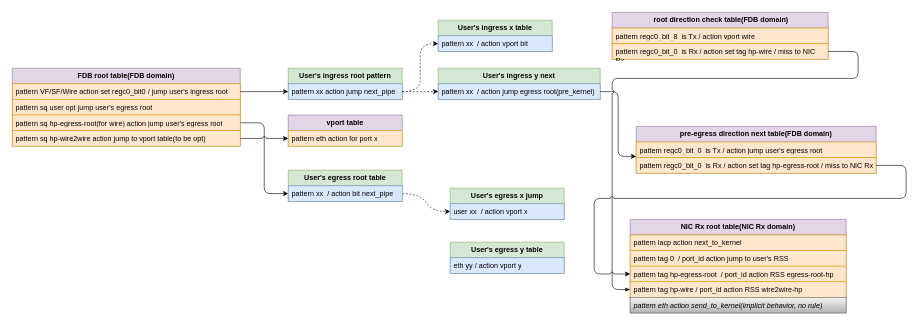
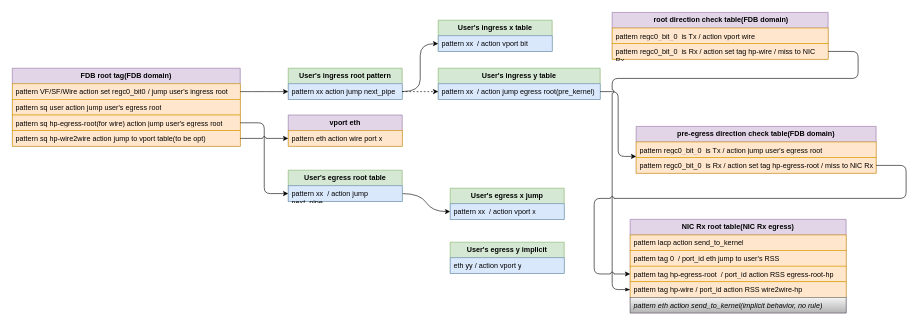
  <mxCell id="0" />
  <mxCell id="1" parent="0" />
- <mxCell id="2" value="&lt;b&gt;FDB root table(FDB domain)&lt;/b&gt;" style="swimlane;fontStyle=0;childLayout=stackLayout;horizontal=1;startSize=26;horizontalStack=0;resizeParent=1;resizeParentMax=0;resizeLast=0;collapsible=1;marginBottom=0;whiteSpace=wrap;html=1;fillColor=#e1d5e7;strokeColor=#9673a6;" vertex="1" parent="1"><mxGeometry x="20" y="113" width="380" height="130" as="geometry"><mxRectangle x="100" y="450" width="120" height="30" as="alternateBounds" /></mxGeometry></mxCell>
+ <mxCell id="2" value="&lt;b&gt;FDB root tag(FDB domain)&lt;/b&gt;" style="swimlane;fontStyle=0;childLayout=stackLayout;horizontal=1;startSize=26;horizontalStack=0;resizeParent=1;resizeParentMax=0;resizeLast=0;collapsible=1;marginBottom=0;whiteSpace=wrap;html=1;fillColor=#e1d5e7;strokeColor=#9673a6;" vertex="1" parent="1"><mxGeometry x="20" y="113" width="380" height="130" as="geometry"><mxRectangle x="100" y="450" width="120" height="30" as="alternateBounds" /></mxGeometry></mxCell>
  <mxCell id="3" value="pattern VF/SF/Wire action set regc0_bit0 / jump user's ingress root" style="text;strokeColor=#d79b00;fillColor=#ffe6cc;align=left;verticalAlign=top;spacingLeft=4;spacingRight=4;overflow=hidden;rotatable=0;points=[[0,0.5],[1,0.5]];portConstraint=eastwest;whiteSpace=wrap;html=1;" vertex="1" parent="2"><mxGeometry y="26" width="380" height="26" as="geometry" /></mxCell>
- <mxCell id="4" value="pattern sq user opt jump user's egress root" style="text;strokeColor=#d79b00;fillColor=#ffe6cc;align=left;verticalAlign=top;spacingLeft=4;spacingRight=4;overflow=hidden;rotatable=0;points=[[0,0.5],[1,0.5]];portConstraint=eastwest;whiteSpace=wrap;html=1;" vertex="1" parent="2"><mxGeometry y="52" width="380" height="26" as="geometry" /></mxCell>
+ <mxCell id="4" value="pattern sq user action jump user's egress root" style="text;strokeColor=#d79b00;fillColor=#ffe6cc;align=left;verticalAlign=top;spacingLeft=4;spacingRight=4;overflow=hidden;rotatable=0;points=[[0,0.5],[1,0.5]];portConstraint=eastwest;whiteSpace=wrap;html=1;" vertex="1" parent="2"><mxGeometry y="52" width="380" height="26" as="geometry" /></mxCell>
  <mxCell id="5" value="pattern sq hp-egress-root(for wire) action jump user's egress root" style="text;strokeColor=#d79b00;fillColor=#ffe6cc;align=left;verticalAlign=top;spacingLeft=4;spacingRight=4;overflow=hidden;rotatable=0;points=[[0,0.5],[1,0.5]];portConstraint=eastwest;whiteSpace=wrap;html=1;" vertex="1" parent="2"><mxGeometry y="78" width="380" height="26" as="geometry" /></mxCell>
  <mxCell id="6" value="pattern sq hp-wire2wire action jump to vport table(to be opt)" style="text;strokeColor=#d79b00;fillColor=#ffe6cc;align=left;verticalAlign=top;spacingLeft=4;spacingRight=4;overflow=hidden;rotatable=0;points=[[0,0.5],[1,0.5]];portConstraint=eastwest;whiteSpace=wrap;html=1;" vertex="1" parent="2"><mxGeometry y="104" width="380" height="26" as="geometry" /></mxCell>
  <mxCell id="7" value="&lt;b&gt;User's ingress root pattern&lt;br&gt;&lt;/b&gt;" style="swimlane;fontStyle=0;childLayout=stackLayout;horizontal=1;startSize=26;horizontalStack=0;resizeParent=1;resizeParentMax=0;resizeLast=0;collapsible=1;marginBottom=0;whiteSpace=wrap;html=1;fillColor=#d5e8d4;strokeColor=#82b366;" vertex="1" parent="1"><mxGeometry x="480" y="113" width="190" height="52" as="geometry"><mxRectangle x="100" y="450" width="120" height="30" as="alternateBounds" /></mxGeometry></mxCell>
  <mxCell id="8" value="pattern xx action jump next_pipe" style="text;strokeColor=#6c8ebf;fillColor=#dae8fc;align=left;verticalAlign=top;spacingLeft=4;spacingRight=4;overflow=hidden;rotatable=0;points=[[0,0.5],[1,0.5]];portConstraint=eastwest;whiteSpace=wrap;html=1;" vertex="1" parent="7"><mxGeometry y="26" width="190" height="26" as="geometry" /></mxCell>
- <mxCell id="9" style="edgeStyle=entityRelationEdgeStyle;rounded=0;orthogonalLoop=1;jettySize=auto;html=1;exitX=1;exitY=0.75;exitDx=0;exitDy=0;entryX=0;entryY=0.75;entryDx=0;entryDy=0;elbow=vertical;curved=1;dashed=1;" edge="1" parent="1" source="10" target="17"><mxGeometry relative="1" as="geometry" /></mxCell>
+ <mxCell id="9" style="edgeStyle=entityRelationEdgeStyle;rounded=0;orthogonalLoop=1;jettySize=auto;html=1;exitX=1;exitY=0.75;exitDx=0;exitDy=0;entryX=0;entryY=0.75;entryDx=0;entryDy=0;elbow=vertical;curved=1;" edge="1" parent="1" source="10" target="17"><mxGeometry relative="1" as="geometry" /></mxCell>
  <mxCell id="10" value="&lt;b&gt;User's egress root table&lt;br&gt;&lt;/b&gt;" style="swimlane;fontStyle=0;childLayout=stackLayout;horizontal=1;startSize=26;horizontalStack=0;resizeParent=1;resizeParentMax=0;resizeLast=0;collapsible=1;marginBottom=0;whiteSpace=wrap;html=1;fillColor=#d5e8d4;strokeColor=#82b366;" vertex="1" parent="1"><mxGeometry x="480" y="283" width="190" height="52" as="geometry"><mxRectangle x="100" y="450" width="120" height="30" as="alternateBounds" /></mxGeometry></mxCell>
- <mxCell id="11" value="pattern xx&amp;nbsp; / action bit next_pipe" style="text;strokeColor=#6c8ebf;fillColor=#dae8fc;align=left;verticalAlign=top;spacingLeft=4;spacingRight=4;overflow=hidden;rotatable=0;points=[[0,0.5],[1,0.5]];portConstraint=eastwest;whiteSpace=wrap;html=1;" vertex="1" parent="10"><mxGeometry y="26" width="190" height="26" as="geometry" /></mxCell>
+ <mxCell id="11" value="pattern xx&amp;nbsp; / action jump next_pipe" style="text;strokeColor=#6c8ebf;fillColor=#dae8fc;align=left;verticalAlign=top;spacingLeft=4;spacingRight=4;overflow=hidden;rotatable=0;points=[[0,0.5],[1,0.5]];portConstraint=eastwest;whiteSpace=wrap;html=1;" vertex="1" parent="10"><mxGeometry y="26" width="190" height="26" as="geometry" /></mxCell>
  <mxCell id="12" style="edgeStyle=orthogonalEdgeStyle;rounded=1;orthogonalLoop=1;jettySize=auto;html=1;entryX=0;entryY=0.5;entryDx=0;entryDy=0;curved=0;" edge="1" parent="1" source="5" target="11"><mxGeometry relative="1" as="geometry" /></mxCell>
- <mxCell id="13" value="&lt;b&gt;vport table&lt;br&gt;&lt;/b&gt;" style="swimlane;fontStyle=0;childLayout=stackLayout;horizontal=1;startSize=26;horizontalStack=0;resizeParent=1;resizeParentMax=0;resizeLast=0;collapsible=1;marginBottom=0;whiteSpace=wrap;html=1;fillColor=#e1d5e7;strokeColor=#9673a6;" vertex="1" parent="1"><mxGeometry x="480" y="191" width="190" height="52" as="geometry"><mxRectangle x="100" y="450" width="120" height="30" as="alternateBounds" /></mxGeometry></mxCell>
- <mxCell id="14" value="pattern eth action for port x" style="text;strokeColor=#d79b00;fillColor=#ffe6cc;align=left;verticalAlign=top;spacingLeft=4;spacingRight=4;overflow=hidden;rotatable=0;points=[[0,0.5],[1,0.5]];portConstraint=eastwest;whiteSpace=wrap;html=1;" vertex="1" parent="13"><mxGeometry y="26" width="190" height="26" as="geometry" /></mxCell>
+ <mxCell id="13" value="&lt;b&gt;vport eth&lt;br&gt;&lt;/b&gt;" style="swimlane;fontStyle=0;childLayout=stackLayout;horizontal=1;startSize=26;horizontalStack=0;resizeParent=1;resizeParentMax=0;resizeLast=0;collapsible=1;marginBottom=0;whiteSpace=wrap;html=1;fillColor=#e1d5e7;strokeColor=#9673a6;" vertex="1" parent="1"><mxGeometry x="480" y="191" width="190" height="52" as="geometry"><mxRectangle x="100" y="450" width="120" height="30" as="alternateBounds" /></mxGeometry></mxCell>
+ <mxCell id="14" value="pattern eth action wire port x" style="text;strokeColor=#d79b00;fillColor=#ffe6cc;align=left;verticalAlign=top;spacingLeft=4;spacingRight=4;overflow=hidden;rotatable=0;points=[[0,0.5],[1,0.5]];portConstraint=eastwest;whiteSpace=wrap;html=1;" vertex="1" parent="13"><mxGeometry y="26" width="190" height="26" as="geometry" /></mxCell>
  <mxCell id="15" style="edgeStyle=entityRelationEdgeStyle;rounded=0;orthogonalLoop=1;jettySize=auto;html=1;elbow=vertical;jumpStyle=arc;" edge="1" parent="1" source="6" target="14"><mxGeometry relative="1" as="geometry" /></mxCell>
  <mxCell id="16" style="edgeStyle=entityRelationEdgeStyle;rounded=1;orthogonalLoop=1;jettySize=auto;html=1;entryX=0;entryY=0.75;entryDx=0;entryDy=0;elbow=vertical;curved=0;" edge="1" parent="1" source="3" target="7"><mxGeometry relative="1" as="geometry" /></mxCell>
  <mxCell id="17" value="&lt;b&gt;User's egress x jump&lt;br&gt;&lt;/b&gt;" style="swimlane;fontStyle=0;childLayout=stackLayout;horizontal=1;startSize=26;horizontalStack=0;resizeParent=1;resizeParentMax=0;resizeLast=0;collapsible=1;marginBottom=0;whiteSpace=wrap;html=1;fillColor=#d5e8d4;strokeColor=#82b366;" vertex="1" parent="1"><mxGeometry x="750" y="313" width="190" height="52" as="geometry"><mxRectangle x="100" y="450" width="120" height="30" as="alternateBounds" /></mxGeometry></mxCell>
- <mxCell id="18" value="user xx&amp;nbsp; / action vport x" style="text;strokeColor=#6c8ebf;fillColor=#dae8fc;align=left;verticalAlign=top;spacingLeft=4;spacingRight=4;overflow=hidden;rotatable=0;points=[[0,0.5],[1,0.5]];portConstraint=eastwest;whiteSpace=wrap;html=1;" vertex="1" parent="17"><mxGeometry y="26" width="190" height="26" as="geometry" /></mxCell>
+ <mxCell id="18" value="pattern xx&amp;nbsp; / action vport x" style="text;strokeColor=#6c8ebf;fillColor=#dae8fc;align=left;verticalAlign=top;spacingLeft=4;spacingRight=4;overflow=hidden;rotatable=0;points=[[0,0.5],[1,0.5]];portConstraint=eastwest;whiteSpace=wrap;html=1;" vertex="1" parent="17"><mxGeometry y="26" width="190" height="26" as="geometry" /></mxCell>
  <mxCell id="19" value="&lt;b&gt;User's ingress x table&lt;br&gt;&lt;/b&gt;" style="swimlane;fontStyle=0;childLayout=stackLayout;horizontal=1;startSize=26;horizontalStack=0;resizeParent=1;resizeParentMax=0;resizeLast=0;collapsible=1;marginBottom=0;whiteSpace=wrap;html=1;fillColor=#d5e8d4;strokeColor=#82b366;" vertex="1" parent="1"><mxGeometry x="730" y="33" width="190" height="52" as="geometry"><mxRectangle x="100" y="450" width="120" height="30" as="alternateBounds" /></mxGeometry></mxCell>
  <mxCell id="20" value="pattern xx&amp;nbsp; / action vport bit" style="text;strokeColor=#6c8ebf;fillColor=#dae8fc;align=left;verticalAlign=top;spacingLeft=4;spacingRight=4;overflow=hidden;rotatable=0;points=[[0,0.5],[1,0.5]];portConstraint=eastwest;whiteSpace=wrap;html=1;" vertex="1" parent="19"><mxGeometry y="26" width="190" height="26" as="geometry" /></mxCell>
- <mxCell id="21" value="&lt;b&gt;User's ingress y next&lt;br&gt;&lt;/b&gt;" style="swimlane;fontStyle=0;childLayout=stackLayout;horizontal=1;startSize=26;horizontalStack=0;resizeParent=1;resizeParentMax=0;resizeLast=0;collapsible=1;marginBottom=0;whiteSpace=wrap;html=1;fillColor=#d5e8d4;strokeColor=#82b366;" vertex="1" parent="1"><mxGeometry x="730" y="113" width="270" height="52" as="geometry"><mxRectangle x="100" y="450" width="120" height="30" as="alternateBounds" /></mxGeometry></mxCell>
+ <mxCell id="21" value="&lt;b&gt;User's ingress y table&lt;br&gt;&lt;/b&gt;" style="swimlane;fontStyle=0;childLayout=stackLayout;horizontal=1;startSize=26;horizontalStack=0;resizeParent=1;resizeParentMax=0;resizeLast=0;collapsible=1;marginBottom=0;whiteSpace=wrap;html=1;fillColor=#d5e8d4;strokeColor=#82b366;" vertex="1" parent="1"><mxGeometry x="730" y="113" width="270" height="52" as="geometry"><mxRectangle x="100" y="450" width="120" height="30" as="alternateBounds" /></mxGeometry></mxCell>
  <mxCell id="22" value="pattern xx&amp;nbsp; / action jump egress root(pre_kernel)" style="text;strokeColor=#6c8ebf;fillColor=#dae8fc;align=left;verticalAlign=top;spacingLeft=4;spacingRight=4;overflow=hidden;rotatable=0;points=[[0,0.5],[1,0.5]];portConstraint=eastwest;whiteSpace=wrap;html=1;" vertex="1" parent="21"><mxGeometry y="26" width="270" height="26" as="geometry" /></mxCell>
  <mxCell id="23" value="" style="endArrow=classic;html=1;rounded=0;elbow=vertical;exitX=1;exitY=0.5;exitDx=0;exitDy=0;entryX=0;entryY=0.75;entryDx=0;entryDy=0;dashed=1;" edge="1" parent="1" source="8" target="21"><mxGeometry width="50" height="50" relative="1" as="geometry"><mxPoint x="660" y="163" as="sourcePoint" /><mxPoint x="830" y="153" as="targetPoint" /></mxGeometry></mxCell>
- <mxCell id="24" style="edgeStyle=entityRelationEdgeStyle;rounded=0;orthogonalLoop=1;jettySize=auto;html=1;entryX=0;entryY=0.75;entryDx=0;entryDy=0;elbow=vertical;curved=1;dashed=1;" edge="1" parent="1" source="8" target="19"><mxGeometry relative="1" as="geometry"><Array as="points"><mxPoint x="760" y="103" /></Array></mxGeometry></mxCell>
+ <mxCell id="24" style="edgeStyle=entityRelationEdgeStyle;rounded=0;orthogonalLoop=1;jettySize=auto;html=1;entryX=0;entryY=0.75;entryDx=0;entryDy=0;elbow=vertical;curved=1;" edge="1" parent="1" source="8" target="19"><mxGeometry relative="1" as="geometry"><Array as="points"><mxPoint x="760" y="103" /></Array></mxGeometry></mxCell>
  <mxCell id="25" value="&lt;b&gt;&amp;nbsp;root direction check table(FDB domain)&lt;br&gt;&lt;/b&gt;" style="swimlane;fontStyle=0;childLayout=stackLayout;horizontal=1;startSize=26;horizontalStack=0;resizeParent=1;resizeParentMax=0;resizeLast=0;collapsible=1;marginBottom=0;whiteSpace=wrap;html=1;fillColor=#e1d5e7;strokeColor=#9673a6;" vertex="1" parent="1"><mxGeometry x="1020" y="20" width="360" height="78" as="geometry"><mxRectangle x="100" y="450" width="120" height="30" as="alternateBounds" /></mxGeometry></mxCell>
- <mxCell id="26" value="pattern regc0_bit_8&amp;nbsp; is Tx / action vport wire" style="text;strokeColor=#d79b00;fillColor=#ffe6cc;align=left;verticalAlign=top;spacingLeft=4;spacingRight=4;overflow=hidden;rotatable=0;points=[[0,0.5],[1,0.5]];portConstraint=eastwest;whiteSpace=wrap;html=1;" vertex="1" parent="25"><mxGeometry y="26" width="360" height="26" as="geometry" /></mxCell>
+ <mxCell id="26" value="pattern regc0_bit_0&amp;nbsp; is Tx / action vport wire" style="text;strokeColor=#d79b00;fillColor=#ffe6cc;align=left;verticalAlign=top;spacingLeft=4;spacingRight=4;overflow=hidden;rotatable=0;points=[[0,0.5],[1,0.5]];portConstraint=eastwest;whiteSpace=wrap;html=1;" vertex="1" parent="25"><mxGeometry y="26" width="360" height="26" as="geometry" /></mxCell>
  <mxCell id="27" value="pattern regc0_bit_0&amp;nbsp; is Rx / action set tag hp-wire / miss to NIC Rx" style="text;strokeColor=#d79b00;fillColor=#ffe6cc;align=left;verticalAlign=top;spacingLeft=4;spacingRight=4;overflow=hidden;rotatable=0;points=[[0,0.5],[1,0.5]];portConstraint=eastwest;whiteSpace=wrap;html=1;" vertex="1" parent="25"><mxGeometry y="52" width="360" height="26" as="geometry" /></mxCell>
- <mxCell id="28" value="&lt;b&gt;User's egress y table&lt;br&gt;&lt;/b&gt;" style="swimlane;fontStyle=0;childLayout=stackLayout;horizontal=1;startSize=26;horizontalStack=0;resizeParent=1;resizeParentMax=0;resizeLast=0;collapsible=1;marginBottom=0;whiteSpace=wrap;html=1;fillColor=#d5e8d4;strokeColor=#82b366;" vertex="1" parent="1"><mxGeometry x="750" y="403" width="190" height="52" as="geometry"><mxRectangle x="100" y="450" width="120" height="30" as="alternateBounds" /></mxGeometry></mxCell>
+ <mxCell id="28" value="&lt;b&gt;User's egress y implicit&lt;br&gt;&lt;/b&gt;" style="swimlane;fontStyle=0;childLayout=stackLayout;horizontal=1;startSize=26;horizontalStack=0;resizeParent=1;resizeParentMax=0;resizeLast=0;collapsible=1;marginBottom=0;whiteSpace=wrap;html=1;fillColor=#d5e8d4;strokeColor=#82b366;" vertex="1" parent="1"><mxGeometry x="750" y="403" width="190" height="52" as="geometry"><mxRectangle x="100" y="450" width="120" height="30" as="alternateBounds" /></mxGeometry></mxCell>
  <mxCell id="29" value="eth yy / action vport y" style="text;strokeColor=#6c8ebf;fillColor=#dae8fc;align=left;verticalAlign=top;spacingLeft=4;spacingRight=4;overflow=hidden;rotatable=0;points=[[0,0.5],[1,0.5]];portConstraint=eastwest;whiteSpace=wrap;html=1;" vertex="1" parent="28"><mxGeometry y="26" width="190" height="26" as="geometry" /></mxCell>
- <mxCell id="30" value="&lt;b&gt;pre-egress direction next table(FDB domain)&lt;br&gt;&lt;/b&gt;" style="swimlane;fontStyle=0;childLayout=stackLayout;horizontal=1;startSize=26;horizontalStack=0;resizeParent=1;resizeParentMax=0;resizeLast=0;collapsible=1;marginBottom=0;whiteSpace=wrap;html=1;fillColor=#e1d5e7;strokeColor=#9673a6;" vertex="1" parent="1"><mxGeometry x="1060" y="210" width="400" height="78" as="geometry"><mxRectangle x="100" y="450" width="120" height="30" as="alternateBounds" /></mxGeometry></mxCell>
+ <mxCell id="30" value="&lt;b&gt;pre-egress direction check table(FDB domain)&lt;br&gt;&lt;/b&gt;" style="swimlane;fontStyle=0;childLayout=stackLayout;horizontal=1;startSize=26;horizontalStack=0;resizeParent=1;resizeParentMax=0;resizeLast=0;collapsible=1;marginBottom=0;whiteSpace=wrap;html=1;fillColor=#e1d5e7;strokeColor=#9673a6;" vertex="1" parent="1"><mxGeometry x="1060" y="210" width="400" height="78" as="geometry"><mxRectangle x="100" y="450" width="120" height="30" as="alternateBounds" /></mxGeometry></mxCell>
  <mxCell id="31" value="pattern regc0_bit_0&amp;nbsp; is Tx / action jump user's egress root" style="text;strokeColor=#d79b00;fillColor=#ffe6cc;align=left;verticalAlign=top;spacingLeft=4;spacingRight=4;overflow=hidden;rotatable=0;points=[[0,0.5],[1,0.5]];portConstraint=eastwest;whiteSpace=wrap;html=1;" vertex="1" parent="30"><mxGeometry y="26" width="400" height="26" as="geometry" /></mxCell>
  <mxCell id="32" value="pattern regc0_bit_0&amp;nbsp; is Rx / action set tag hp-egress-root / miss to NIC Rx" style="text;strokeColor=#d79b00;fillColor=#ffe6cc;align=left;verticalAlign=top;spacingLeft=4;spacingRight=4;overflow=hidden;rotatable=0;points=[[0,0.5],[1,0.5]];portConstraint=eastwest;whiteSpace=wrap;html=1;" vertex="1" parent="30"><mxGeometry y="52" width="400" height="26" as="geometry" /></mxCell>
- <mxCell id="33" value="&lt;b&gt;NIC Rx root table(NIC Rx domain)&lt;br&gt;&lt;/b&gt;" style="swimlane;fontStyle=0;childLayout=stackLayout;horizontal=1;startSize=26;horizontalStack=0;resizeParent=1;resizeParentMax=0;resizeLast=0;collapsible=1;marginBottom=0;whiteSpace=wrap;html=1;fillColor=#e1d5e7;strokeColor=#9673a6;" vertex="1" parent="1"><mxGeometry x="1050" y="365" width="360" height="156" as="geometry"><mxRectangle x="100" y="450" width="120" height="30" as="alternateBounds" /></mxGeometry></mxCell>
- <mxCell id="34" value="pattern lacp action next_to_kernel" style="text;strokeColor=#d79b00;fillColor=#ffe6cc;align=left;verticalAlign=top;spacingLeft=4;spacingRight=4;overflow=hidden;rotatable=0;points=[[0,0.5],[1,0.5]];portConstraint=eastwest;whiteSpace=wrap;html=1;" vertex="1" parent="33"><mxGeometry y="26" width="360" height="26" as="geometry" /></mxCell>
- <mxCell id="35" value="pattern tag 0&amp;nbsp; / port_id action jump to user's RSS" style="text;strokeColor=#d79b00;fillColor=#ffe6cc;align=left;verticalAlign=top;spacingLeft=4;spacingRight=4;overflow=hidden;rotatable=0;points=[[0,0.5],[1,0.5]];portConstraint=eastwest;whiteSpace=wrap;html=1;" vertex="1" parent="33"><mxGeometry y="52" width="360" height="26" as="geometry" /></mxCell>
+ <mxCell id="33" value="&lt;b&gt;NIC Rx root table(NIC Rx egress)&lt;br&gt;&lt;/b&gt;" style="swimlane;fontStyle=0;childLayout=stackLayout;horizontal=1;startSize=26;horizontalStack=0;resizeParent=1;resizeParentMax=0;resizeLast=0;collapsible=1;marginBottom=0;whiteSpace=wrap;html=1;fillColor=#e1d5e7;strokeColor=#9673a6;" vertex="1" parent="1"><mxGeometry x="1050" y="365" width="360" height="156" as="geometry"><mxRectangle x="100" y="450" width="120" height="30" as="alternateBounds" /></mxGeometry></mxCell>
+ <mxCell id="34" value="pattern lacp action send_to_kernel" style="text;strokeColor=#d79b00;fillColor=#ffe6cc;align=left;verticalAlign=top;spacingLeft=4;spacingRight=4;overflow=hidden;rotatable=0;points=[[0,0.5],[1,0.5]];portConstraint=eastwest;whiteSpace=wrap;html=1;" vertex="1" parent="33"><mxGeometry y="26" width="360" height="26" as="geometry" /></mxCell>
+ <mxCell id="35" value="pattern tag 0&amp;nbsp; / port_id eth jump to user's RSS" style="text;strokeColor=#d79b00;fillColor=#ffe6cc;align=left;verticalAlign=top;spacingLeft=4;spacingRight=4;overflow=hidden;rotatable=0;points=[[0,0.5],[1,0.5]];portConstraint=eastwest;whiteSpace=wrap;html=1;" vertex="1" parent="33"><mxGeometry y="52" width="360" height="26" as="geometry" /></mxCell>
  <mxCell id="36" value="pattern tag hp-egress-root&amp;nbsp; / port_id action RSS egress-root-hp" style="text;strokeColor=#d79b00;fillColor=#ffe6cc;align=left;verticalAlign=top;spacingLeft=4;spacingRight=4;overflow=hidden;rotatable=0;points=[[0,0.5],[1,0.5]];portConstraint=eastwest;whiteSpace=wrap;html=1;" vertex="1" parent="33"><mxGeometry y="78" width="360" height="26" as="geometry" /></mxCell>
  <mxCell id="37" value="pattern tag hp-wire / port_id action RSS wire2wire-hp" style="text;strokeColor=#d79b00;fillColor=#ffe6cc;align=left;verticalAlign=top;spacingLeft=4;spacingRight=4;overflow=hidden;rotatable=0;points=[[0,0.5],[1,0.5]];portConstraint=eastwest;whiteSpace=wrap;html=1;" vertex="1" parent="33"><mxGeometry y="104" width="360" height="26" as="geometry" /></mxCell>
  <mxCell id="38" value="&lt;i&gt;pattern eth action send_to_kernel(implicit behavior, no rule)&lt;/i&gt;" style="text;strokeColor=#666666;fillColor=#f5f5f5;align=left;verticalAlign=top;spacingLeft=4;spacingRight=4;overflow=hidden;rotatable=0;points=[[0,0.5],[1,0.5]];portConstraint=eastwest;whiteSpace=wrap;html=1;gradientColor=#b3b3b3;" vertex="1" parent="33"><mxGeometry y="130" width="360" height="26" as="geometry" /></mxCell>
  <mxCell id="39" style="edgeStyle=entityRelationEdgeStyle;rounded=1;orthogonalLoop=1;jettySize=auto;html=1;elbow=vertical;curved=0;" edge="1" parent="1" source="22"><mxGeometry relative="1" as="geometry"><mxPoint x="1060" y="260" as="targetPoint" /></mxGeometry></mxCell>
  <mxCell id="40" value="" style="endArrow=classicThin;html=1;rounded=1;elbow=vertical;exitX=1;exitY=0.5;exitDx=0;exitDy=0;entryX=0;entryY=0.75;entryDx=0;entryDy=0;jumpStyle=arc;curved=0;endFill=1;" edge="1" parent="1" source="27" target="33"><mxGeometry width="50" height="50" relative="1" as="geometry"><mxPoint x="1410" y="130" as="sourcePoint" /><mxPoint x="1020" y="480" as="targetPoint" /><Array as="points"><mxPoint x="1430" y="85" /><mxPoint x="1430" y="130" /><mxPoint x="1020" y="130" /><mxPoint x="1020" y="482" /></Array></mxGeometry></mxCell>
  <mxCell id="41" value="" style="endArrow=none;html=1;rounded=1;elbow=vertical;entryX=1;entryY=0.5;entryDx=0;entryDy=0;exitX=0;exitY=0.5;exitDx=0;exitDy=0;jumpStyle=arc;endFill=0;curved=0;startArrow=classic;startFill=1;" edge="1" parent="1" source="36" target="32"><mxGeometry width="50" height="50" relative="1" as="geometry"><mxPoint x="1000" y="450" as="sourcePoint" /><mxPoint x="920" y="280" as="targetPoint" /><Array as="points"><mxPoint x="990" y="456" /><mxPoint x="990" y="330" /><mxPoint x="1510" y="330" /><mxPoint x="1510" y="275" /></Array></mxGeometry></mxCell>
